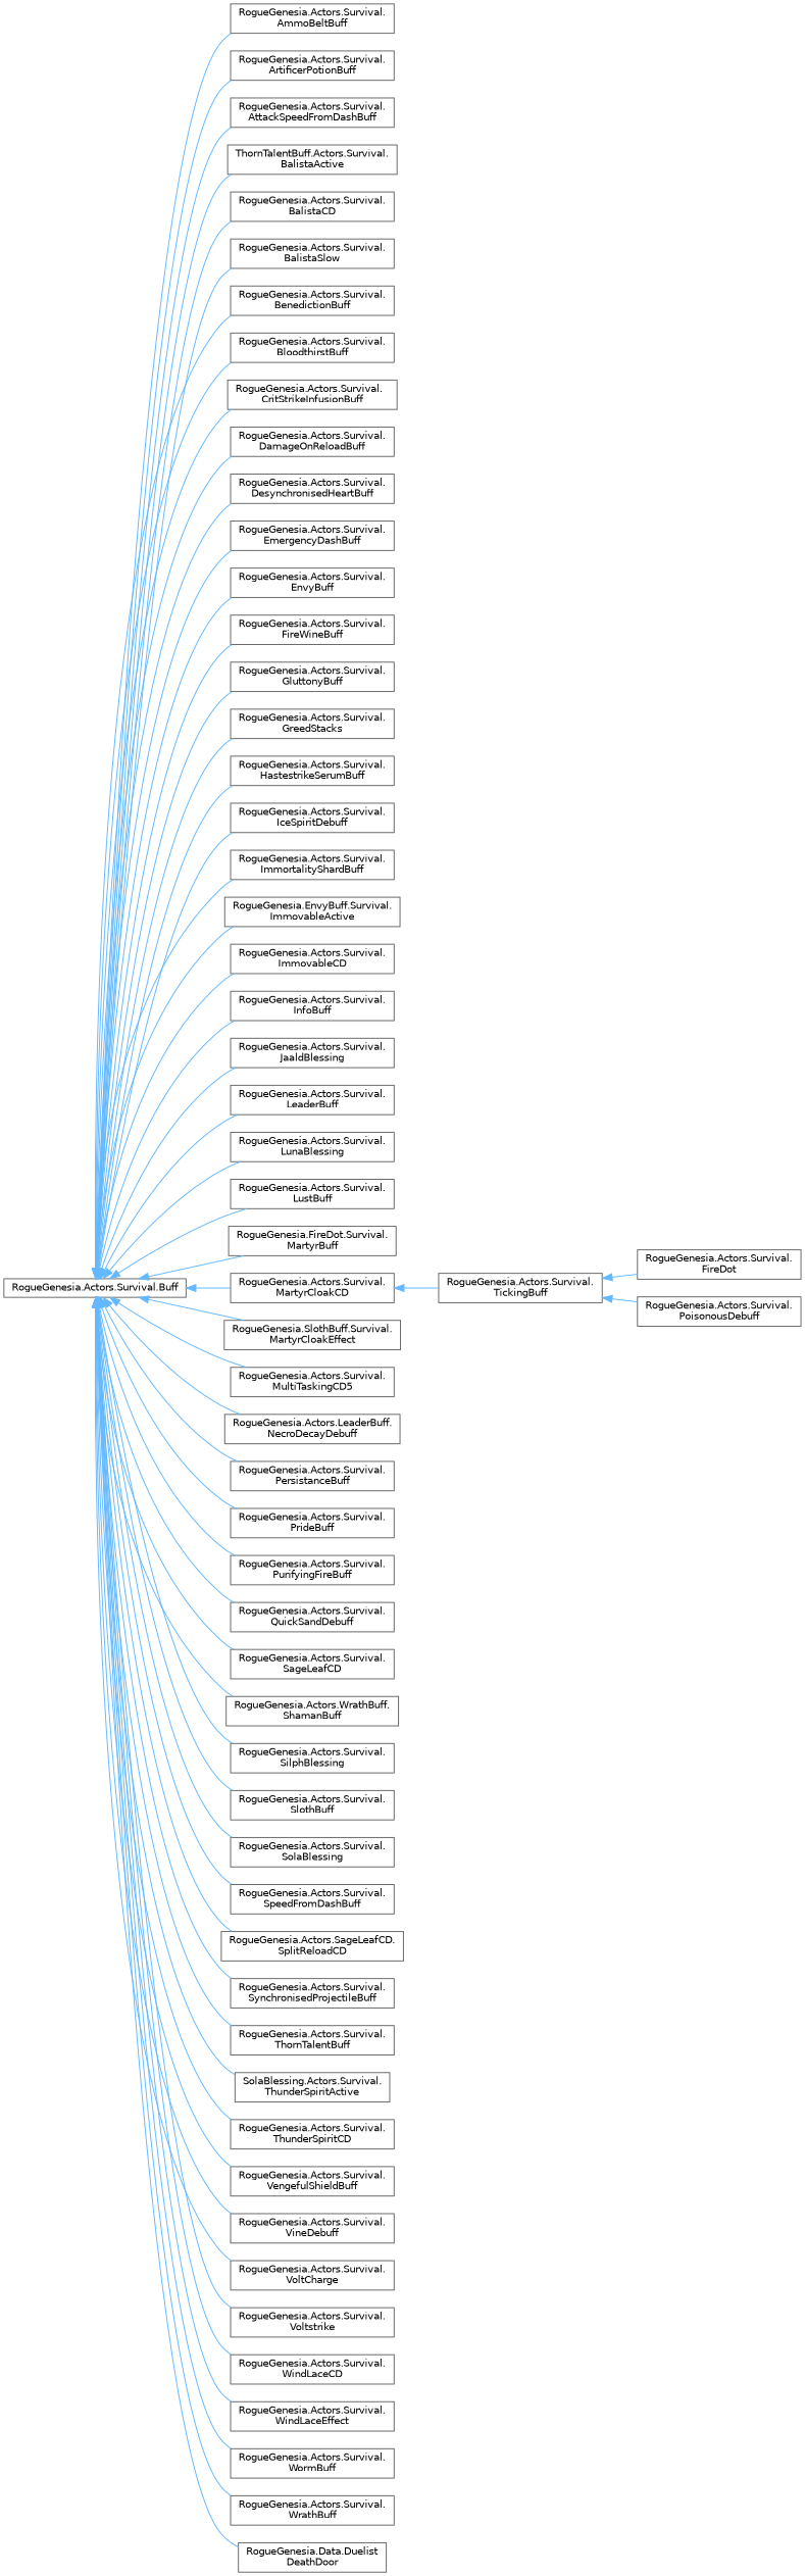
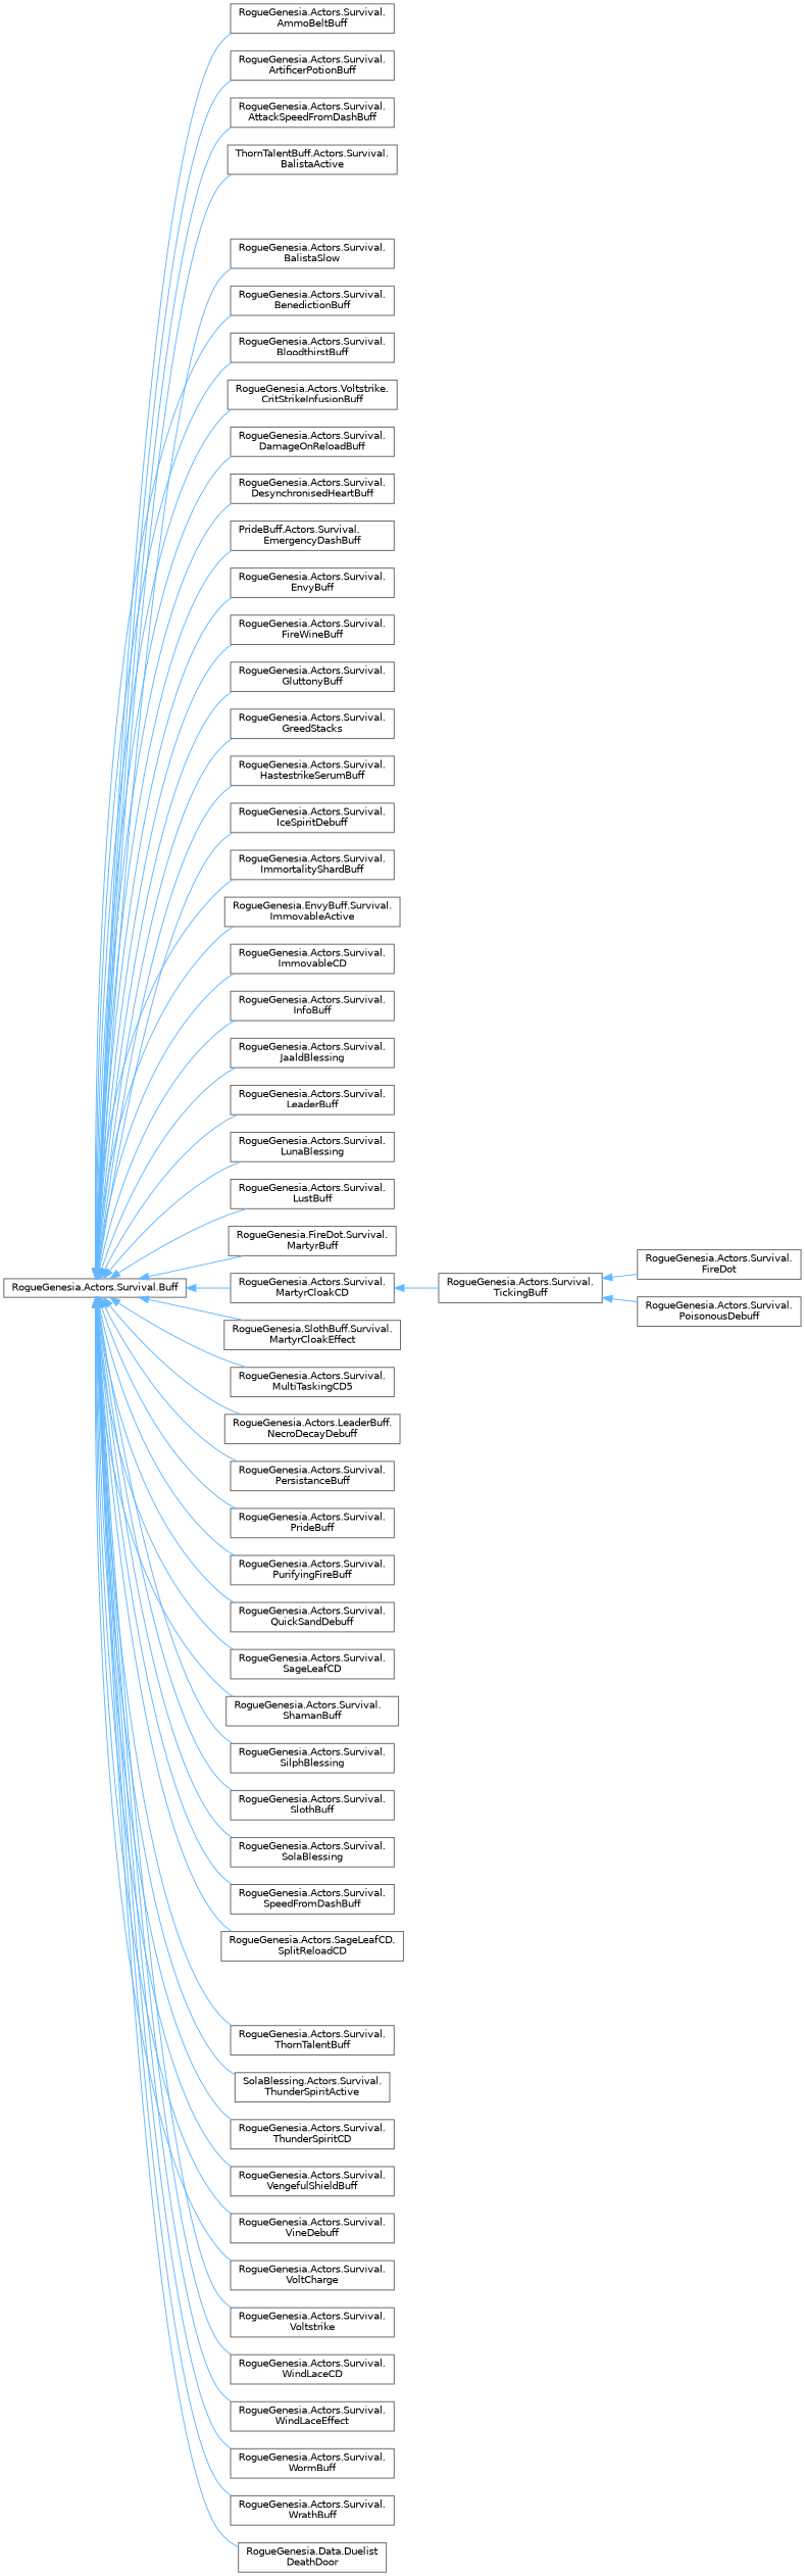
  digraph {
    rankdir=LR
    node [color=grey40 fillcolor=white fontname=Helvetica fontsize=10 shape=box style=filled]
    edge [color=steelblue1 dir=back fontname=Helvetica fontsize=10 labelfontname=Helvetica labelfontsize=10 style=solid]
    n1 [height=0.2 label="RogueGenesia.Actors.Survival.Buff" width=0.4]
    n2 [height=0.2 label="RogueGenesia.Actors.Survival.\lAmmoBeltBuff" width=0.4]
    n3 [height=0.2 label="RogueGenesia.Actors.Survival.\lArtificerPotionBuff" width=0.4]
    n4 [height=0.2 label="RogueGenesia.Actors.Survival.\lAttackSpeedFromDashBuff" width=0.4]
    n5 [height=0.2 label="ThornTalentBuff.Actors.Survival.\lBalistaActive" width=0.4]
-   n6 [height=0.2 label="RogueGenesia.Actors.Survival.\lBalistaCD" width=0.4]
    n7 [height=0.2 label="RogueGenesia.Actors.Survival.\lBalistaSlow" width=0.4]
    n8 [height=0.2 label="RogueGenesia.Actors.Survival.\lBenedictionBuff" width=0.4]
    n9 [height=0.2 label="RogueGenesia.Actors.Survival.\lBloodthirstBuff" width=0.4]
-   n10 [height=0.2 label="RogueGenesia.Actors.Survival.\lCritStrikeInfusionBuff" width=0.4]
+   n10 [height=0.2 label="RogueGenesia.Actors.Voltstrike.\lCritStrikeInfusionBuff" width=0.4]
    n11 [height=0.2 label="RogueGenesia.Actors.Survival.\lDamageOnReloadBuff" width=0.4]
    n12 [height=0.2 label="RogueGenesia.Actors.Survival.\lDesynchronisedHeartBuff" width=0.4]
-   n13 [height=0.2 label="RogueGenesia.Actors.Survival.\lEmergencyDashBuff" width=0.4]
+   n13 [height=0.2 label="PrideBuff.Actors.Survival.\lEmergencyDashBuff" width=0.4]
    n14 [height=0.2 label="RogueGenesia.Actors.Survival.\lEnvyBuff" width=0.4]
    n15 [height=0.2 label="RogueGenesia.Actors.Survival.\lFireWineBuff" width=0.4]
    n16 [height=0.2 label="RogueGenesia.Actors.Survival.\lGluttonyBuff" width=0.4]
    n17 [height=0.2 label="RogueGenesia.Actors.Survival.\lGreedStacks" width=0.4]
    n18 [height=0.2 label="RogueGenesia.Actors.Survival.\lHastestrikeSerumBuff" width=0.4]
    n19 [height=0.2 label="RogueGenesia.Actors.Survival.\lIceSpiritDebuff" width=0.4]
    n20 [height=0.2 label="RogueGenesia.Actors.Survival.\lImmortalityShardBuff" width=0.4]
    n21 [height=0.2 label="RogueGenesia.EnvyBuff.Survival.\lImmovableActive" width=0.4]
    n22 [height=0.2 label="RogueGenesia.Actors.Survival.\lImmovableCD" width=0.4]
    n23 [height=0.2 label="RogueGenesia.Actors.Survival.\lInfoBuff" width=0.4]
    n24 [height=0.2 label="RogueGenesia.Actors.Survival.\lJaaldBlessing" width=0.4]
    n25 [height=0.2 label="RogueGenesia.Actors.Survival.\lLeaderBuff" width=0.4]
    n26 [height=0.2 label="RogueGenesia.Actors.Survival.\lLunaBlessing" width=0.4]
    n27 [height=0.2 label="RogueGenesia.Actors.Survival.\lLustBuff" width=0.4]
    n28 [height=0.2 label="RogueGenesia.FireDot.Survival.\lMartyrBuff" width=0.4]
    n29 [height=0.2 label="RogueGenesia.Actors.Survival.\lMartyrCloakCD" width=0.4]
    n30 [height=0.2 label="RogueGenesia.SlothBuff.Survival.\lMartyrCloakEffect" width=0.4]
    n31 [height=0.2 label="RogueGenesia.Actors.Survival.\lMultiTaskingCD5" width=0.4]
    n32 [height=0.2 label="RogueGenesia.Actors.LeaderBuff.\lNecroDecayDebuff" width=0.4]
    n33 [height=0.2 label="RogueGenesia.Actors.Survival.\lPersistanceBuff" width=0.4]
    n34 [height=0.2 label="RogueGenesia.Actors.Survival.\lPrideBuff" width=0.4]
    n35 [height=0.2 label="RogueGenesia.Actors.Survival.\lPurifyingFireBuff" width=0.4]
    n36 [height=0.2 label="RogueGenesia.Actors.Survival.\lQuickSandDebuff" width=0.4]
    n37 [height=0.2 label="RogueGenesia.Actors.Survival.\lSageLeafCD" width=0.4]
-   n38 [height=0.2 label="RogueGenesia.Actors.WrathBuff.\lShamanBuff" width=0.4]
+   n38 [height=0.2 label="RogueGenesia.Actors.Survival.\lShamanBuff" width=0.4]
    n39 [height=0.2 label="RogueGenesia.Actors.Survival.\lSilphBlessing" width=0.4]
    n40 [height=0.2 label="RogueGenesia.Actors.Survival.\lSlothBuff" width=0.4]
    n41 [height=0.2 label="RogueGenesia.Actors.Survival.\lSolaBlessing" width=0.4]
    n42 [height=0.2 label="RogueGenesia.Actors.Survival.\lSpeedFromDashBuff" width=0.4]
    n43 [height=0.2 label="RogueGenesia.Actors.SageLeafCD.\lSplitReloadCD" width=0.4]
-   n44 [height=0.2 label="RogueGenesia.Actors.Survival.\lSynchronisedProjectileBuff" width=0.4]
    n45 [height=0.2 label="RogueGenesia.Actors.Survival.\lThornTalentBuff" width=0.4]
    n46 [height=0.2 label="SolaBlessing.Actors.Survival.\lThunderSpiritActive" width=0.4]
    n47 [height=0.2 label="RogueGenesia.Actors.Survival.\lThunderSpiritCD" width=0.4]
    n48 [height=0.2 label="RogueGenesia.Actors.Survival.\lVengefulShieldBuff" width=0.4]
    n49 [height=0.2 label="RogueGenesia.Actors.Survival.\lVineDebuff" width=0.4]
    n50 [height=0.2 label="RogueGenesia.Actors.Survival.\lVoltCharge" width=0.4]
    n51 [height=0.2 label="RogueGenesia.Actors.Survival.\lVoltstrike" width=0.4]
    n52 [height=0.2 label="RogueGenesia.Actors.Survival.\lWindLaceCD" width=0.4]
    n53 [height=0.2 label="RogueGenesia.Actors.Survival.\lWindLaceEffect" width=0.4]
    n54 [height=0.2 label="RogueGenesia.Actors.Survival.\lWormBuff" width=0.4]
    n55 [height=0.2 label="RogueGenesia.Actors.Survival.\lWrathBuff" width=0.4]
    n56 [height=0.2 label="RogueGenesia.Data.Duelist\lDeathDoor" width=0.4]
    n57 [height=0.2 label="RogueGenesia.Actors.Survival.\lTickingBuff" width=0.4]
    n58 [height=0.2 label="RogueGenesia.Actors.Survival.\lFireDot" width=0.4]
    n59 [height=0.2 label="RogueGenesia.Actors.Survival.\lPoisonousDebuff" width=0.4]
    n1 -> n2
    n1 -> n3
    n1 -> n4
    n1 -> n5
-   n1 -> n6
    n1 -> n7
    n1 -> n8
    n1 -> n9
    n1 -> n10
    n1 -> n11
    n1 -> n12
    n1 -> n13
    n1 -> n14
    n1 -> n15
    n1 -> n16
    n1 -> n17
    n1 -> n18
    n1 -> n19
    n1 -> n20
    n1 -> n21
    n1 -> n22
    n1 -> n23
    n1 -> n24
    n1 -> n25
    n1 -> n26
    n1 -> n27
    n1 -> n28
    n1 -> n29
    n1 -> n30
    n1 -> n31
    n1 -> n32
    n1 -> n33
    n1 -> n34
    n1 -> n35
    n1 -> n36
    n1 -> n37
    n1 -> n38
    n1 -> n39
    n1 -> n40
    n1 -> n41
    n1 -> n42
    n1 -> n43
-   n1 -> n44
    n1 -> n45
    n1 -> n46
    n1 -> n47
    n1 -> n48
    n1 -> n49
    n1 -> n50
    n1 -> n51
    n1 -> n52
    n1 -> n53
    n1 -> n54
    n1 -> n55
    n1 -> n56
    n29 -> n57
    n57 -> n58
    n57 -> n59
  }
